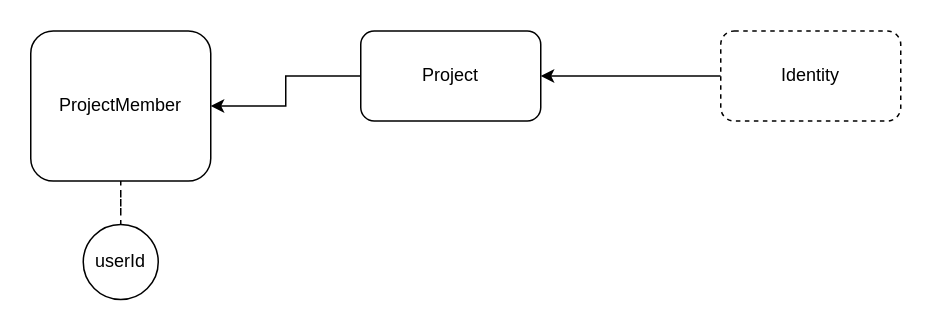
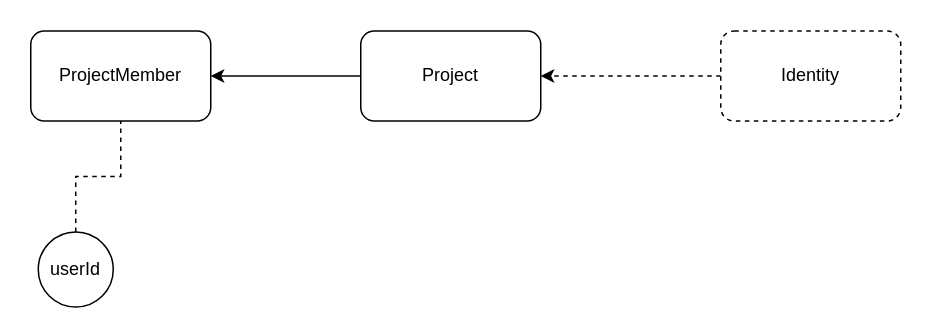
  <mxCell id="0" />
  <mxCell id="1" parent="0" />
- <mxCell id="2" value="ProjectMember" style="rounded=1;whiteSpace=wrap;html=1;" vertex="1" parent="1"><mxGeometry x="20" y="20" width="120" height="100" as="geometry" /></mxCell>
+ <mxCell id="2" value="ProjectMember" style="rounded=1;whiteSpace=wrap;html=1;" vertex="1" parent="1"><mxGeometry x="20" y="20" width="120" height="60" as="geometry" /></mxCell>
  <mxCell id="3" style="edgeStyle=orthogonalEdgeStyle;rounded=0;orthogonalLoop=1;jettySize=auto;html=1;endArrow=classic;endFill=1;" edge="1" parent="1" source="4" target="2"><mxGeometry relative="1" as="geometry" /></mxCell>
  <mxCell id="4" value="Project" style="rounded=1;whiteSpace=wrap;html=1;" vertex="1" parent="1"><mxGeometry x="240" y="20" width="120" height="60" as="geometry" /></mxCell>
- <mxCell id="5" style="edgeStyle=orthogonalEdgeStyle;rounded=0;orthogonalLoop=1;jettySize=auto;html=1;endArrow=classic;endFill=1;" edge="1" parent="1" source="6" target="4"><mxGeometry relative="1" as="geometry" /></mxCell>
+ <mxCell id="5" style="edgeStyle=orthogonalEdgeStyle;rounded=0;orthogonalLoop=1;jettySize=auto;html=1;endArrow=classic;endFill=1;dashed=1;" edge="1" parent="1" source="6" target="4"><mxGeometry relative="1" as="geometry" /></mxCell>
  <mxCell id="6" value="Identity" style="rounded=1;whiteSpace=wrap;html=1;dashed=1;" vertex="1" parent="1"><mxGeometry x="480" y="20" width="120" height="60" as="geometry" /></mxCell>
  <mxCell id="7" style="edgeStyle=orthogonalEdgeStyle;rounded=0;orthogonalLoop=1;jettySize=auto;html=1;endArrow=none;endFill=0;dashed=1;" edge="1" parent="1" source="8" target="2"><mxGeometry relative="1" as="geometry" /></mxCell>
- <mxCell id="8" value="userId" style="ellipse;whiteSpace=wrap;html=1;aspect=fixed;" vertex="1" parent="1"><mxGeometry x="55" y="149" width="50" height="50" as="geometry" /></mxCell>
+ <mxCell id="8" value="userId" style="ellipse;whiteSpace=wrap;html=1;aspect=fixed;" vertex="1" parent="1"><mxGeometry x="25" y="154" width="50" height="50" as="geometry" /></mxCell>
